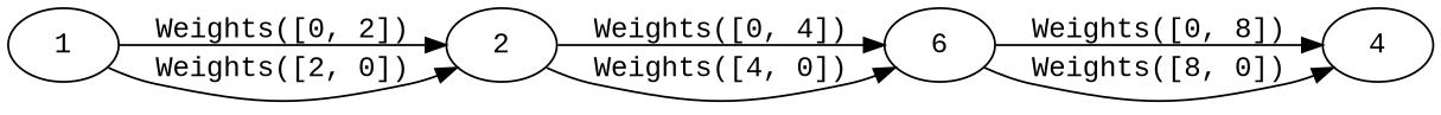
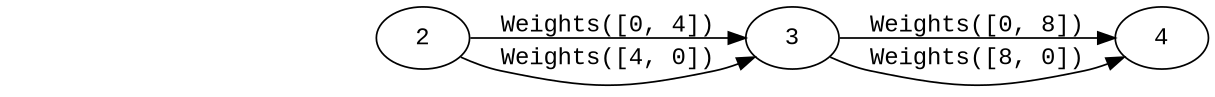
  digraph {
    fontname="Liberation Mono"
    rankdir=LR
    node [fontname="Liberation Mono"]
    edge [fontname="Liberation Mono"]
-   1
    2
-   3 [label=6]
+   3
    4
-   1 -> 2 [label="Weights([0, 2])"]
-   1 -> 2 [label="Weights([2, 0])"]
    2 -> 3 [label="Weights([0, 4])"]
    2 -> 3 [label="Weights([4, 0])"]
    3 -> 4 [label="Weights([0, 8])"]
    3 -> 4 [label="Weights([8, 0])"]
  }
